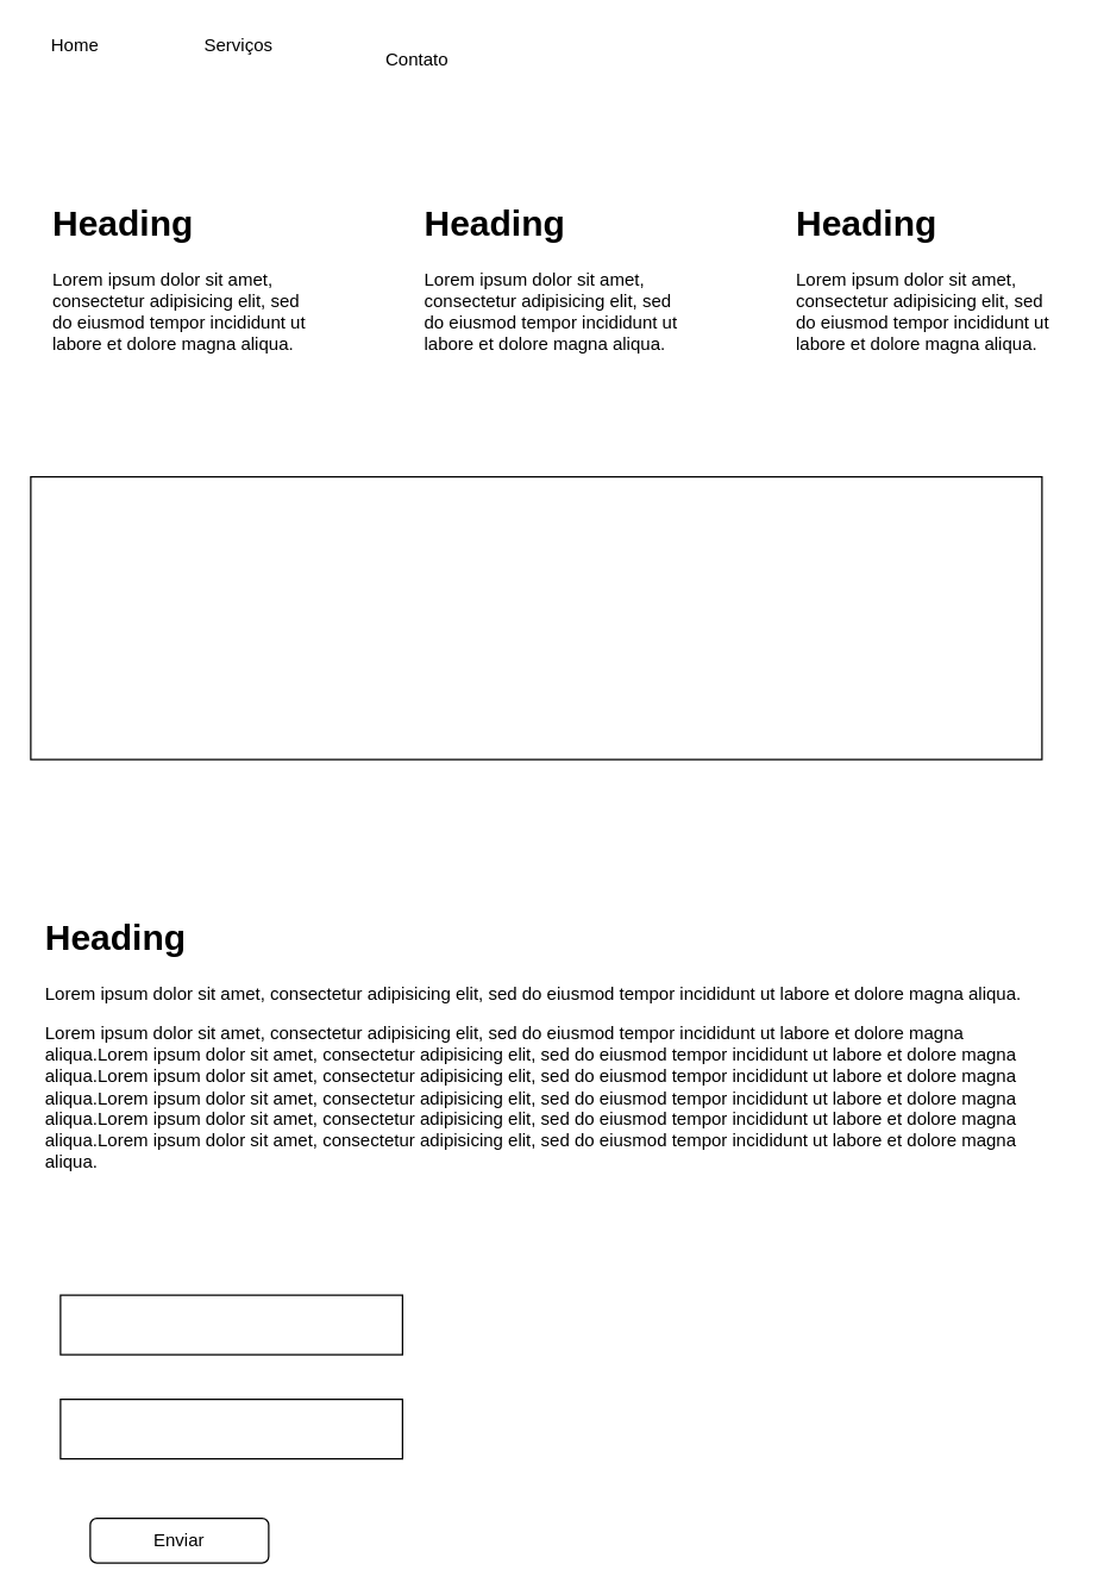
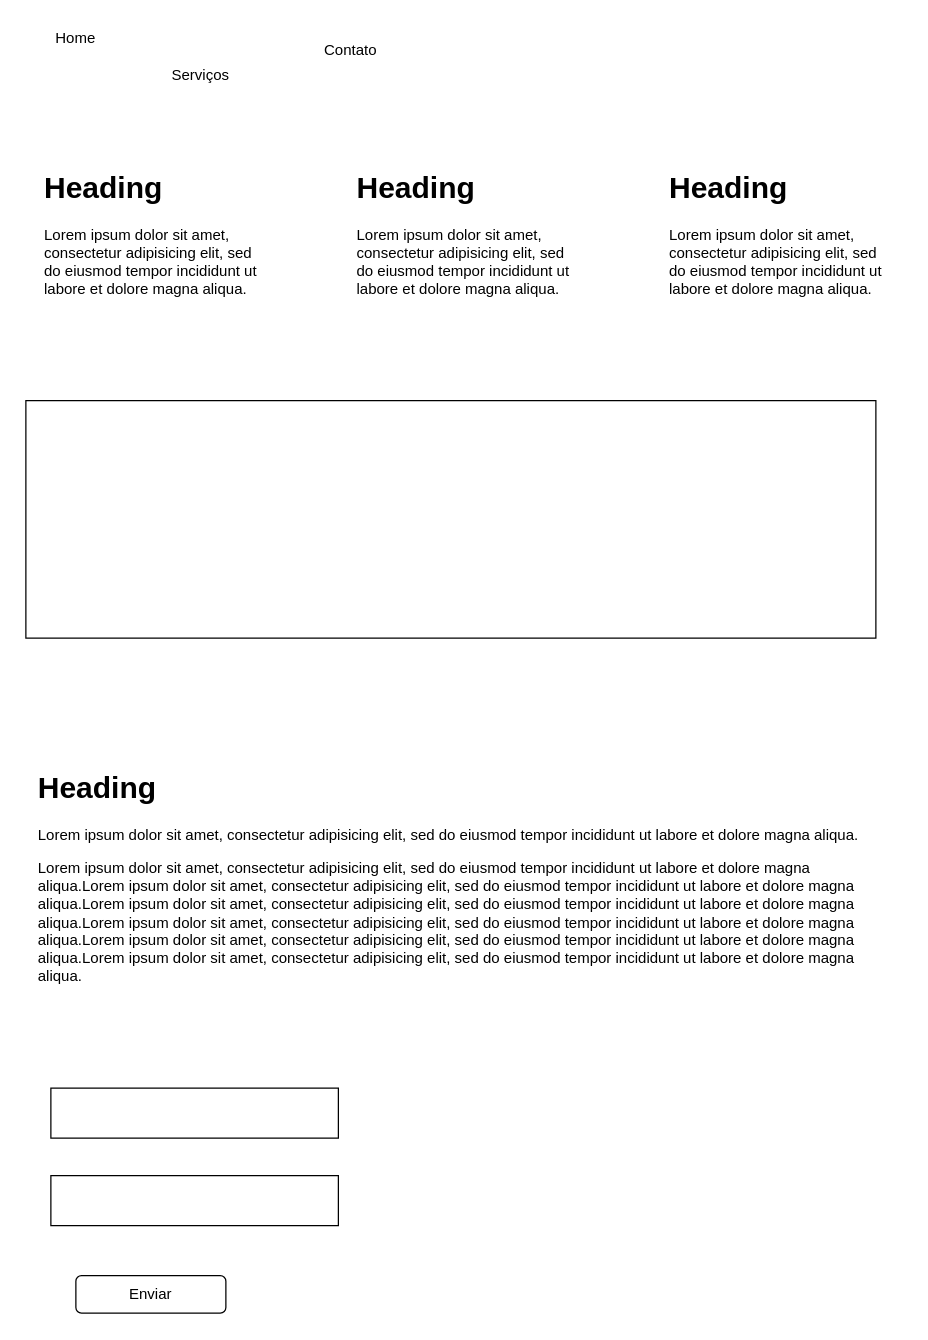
  <mxCell id="0" />
  <mxCell id="1" parent="0" />
- <mxCell id="2" value="Serviços" style="text;html=1;strokeColor=none;fillColor=none;align=center;verticalAlign=middle;whiteSpace=wrap;rounded=0;" vertex="1" parent="1"><mxGeometry x="140" y="20" width="40" height="20" as="geometry" /></mxCell>
- <mxCell id="3" value="Home" style="text;html=1;strokeColor=none;fillColor=none;align=center;verticalAlign=middle;whiteSpace=wrap;rounded=0;" vertex="1" parent="1"><mxGeometry x="30" y="20" width="40" height="20" as="geometry" /></mxCell>
+ <mxCell id="2" value="Serviços" style="text;html=1;strokeColor=none;fillColor=none;align=center;verticalAlign=middle;whiteSpace=wrap;rounded=0;" vertex="1" parent="1"><mxGeometry x="140" y="50" width="40" height="20" as="geometry" /></mxCell>
+ <mxCell id="3" value="Home" style="text;html=1;strokeColor=none;fillColor=none;align=center;verticalAlign=middle;whiteSpace=wrap;rounded=0;" vertex="1" parent="1"><mxGeometry x="40" y="20" width="40" height="20" as="geometry" /></mxCell>
  <mxCell id="4" value="Contato" style="text;html=1;strokeColor=none;fillColor=none;align=center;verticalAlign=middle;whiteSpace=wrap;rounded=0;" vertex="1" parent="1"><mxGeometry x="260" y="30" width="40" height="20" as="geometry" /></mxCell>
  <mxCell id="5" value="&lt;h1&gt;Heading&lt;/h1&gt;&lt;p&gt;Lorem ipsum dolor sit amet, consectetur adipisicing elit, sed do eiusmod tempor incididunt ut labore et dolore magna aliqua.&lt;/p&gt;" style="text;html=1;strokeColor=none;fillColor=none;spacing=5;spacingTop=-20;whiteSpace=wrap;overflow=hidden;rounded=0;" vertex="1" parent="1"><mxGeometry x="30" y="130" width="190" height="120" as="geometry" /></mxCell>
  <mxCell id="6" value="&lt;h1&gt;Heading&lt;/h1&gt;&lt;p&gt;Lorem ipsum dolor sit amet, consectetur adipisicing elit, sed do eiusmod tempor incididunt ut labore et dolore magna aliqua.&lt;/p&gt;" style="text;html=1;strokeColor=none;fillColor=none;spacing=5;spacingTop=-20;whiteSpace=wrap;overflow=hidden;rounded=0;" vertex="1" parent="1"><mxGeometry x="280" y="130" width="190" height="120" as="geometry" /></mxCell>
  <mxCell id="7" value="&lt;h1&gt;Heading&lt;/h1&gt;&lt;p&gt;Lorem ipsum dolor sit amet, consectetur adipisicing elit, sed do eiusmod tempor incididunt ut labore et dolore magna aliqua.&lt;/p&gt;" style="text;html=1;strokeColor=none;fillColor=none;spacing=5;spacingTop=-20;whiteSpace=wrap;overflow=hidden;rounded=0;" vertex="1" parent="1"><mxGeometry x="530" y="130" width="190" height="120" as="geometry" /></mxCell>
  <mxCell id="8" value="" style="rounded=0;whiteSpace=wrap;html=1;" vertex="1" parent="1"><mxGeometry x="20" y="320" width="680" height="190" as="geometry" /></mxCell>
  <mxCell id="9" value="&lt;h1&gt;Heading&lt;/h1&gt;&lt;p&gt;Lorem ipsum dolor sit amet, consectetur adipisicing elit, sed do eiusmod tempor incididunt ut labore et dolore magna aliqua.&lt;/p&gt;Lorem ipsum dolor sit amet, consectetur adipisicing elit, sed do eiusmod tempor incididunt ut labore et dolore magna aliqua.Lorem ipsum dolor sit amet, consectetur adipisicing elit, sed do eiusmod tempor incididunt ut labore et dolore magna aliqua.Lorem ipsum dolor sit amet, consectetur adipisicing elit, sed do eiusmod tempor incididunt ut labore et dolore magna aliqua.Lorem ipsum dolor sit amet, consectetur adipisicing elit, sed do eiusmod tempor incididunt ut labore et dolore magna aliqua.Lorem ipsum dolor sit amet, consectetur adipisicing elit, sed do eiusmod tempor incididunt ut labore et dolore magna aliqua.Lorem ipsum dolor sit amet, consectetur adipisicing elit, sed do eiusmod tempor incididunt ut labore et dolore magna aliqua." style="text;html=1;strokeColor=none;fillColor=none;spacing=5;spacingTop=-20;whiteSpace=wrap;overflow=hidden;rounded=0;" vertex="1" parent="1"><mxGeometry x="25" y="610" width="670" height="200" as="geometry" /></mxCell>
  <mxCell id="10" value="" style="rounded=0;whiteSpace=wrap;html=1;" vertex="1" parent="1"><mxGeometry x="40" y="870" width="230" height="40" as="geometry" /></mxCell>
  <mxCell id="11" value="" style="rounded=0;whiteSpace=wrap;html=1;" vertex="1" parent="1"><mxGeometry x="40" y="940" width="230" height="40" as="geometry" /></mxCell>
  <mxCell id="12" value="Enviar" style="rounded=1;whiteSpace=wrap;html=1;" vertex="1" parent="1"><mxGeometry x="60" y="1020" width="120" height="30" as="geometry" /></mxCell>
